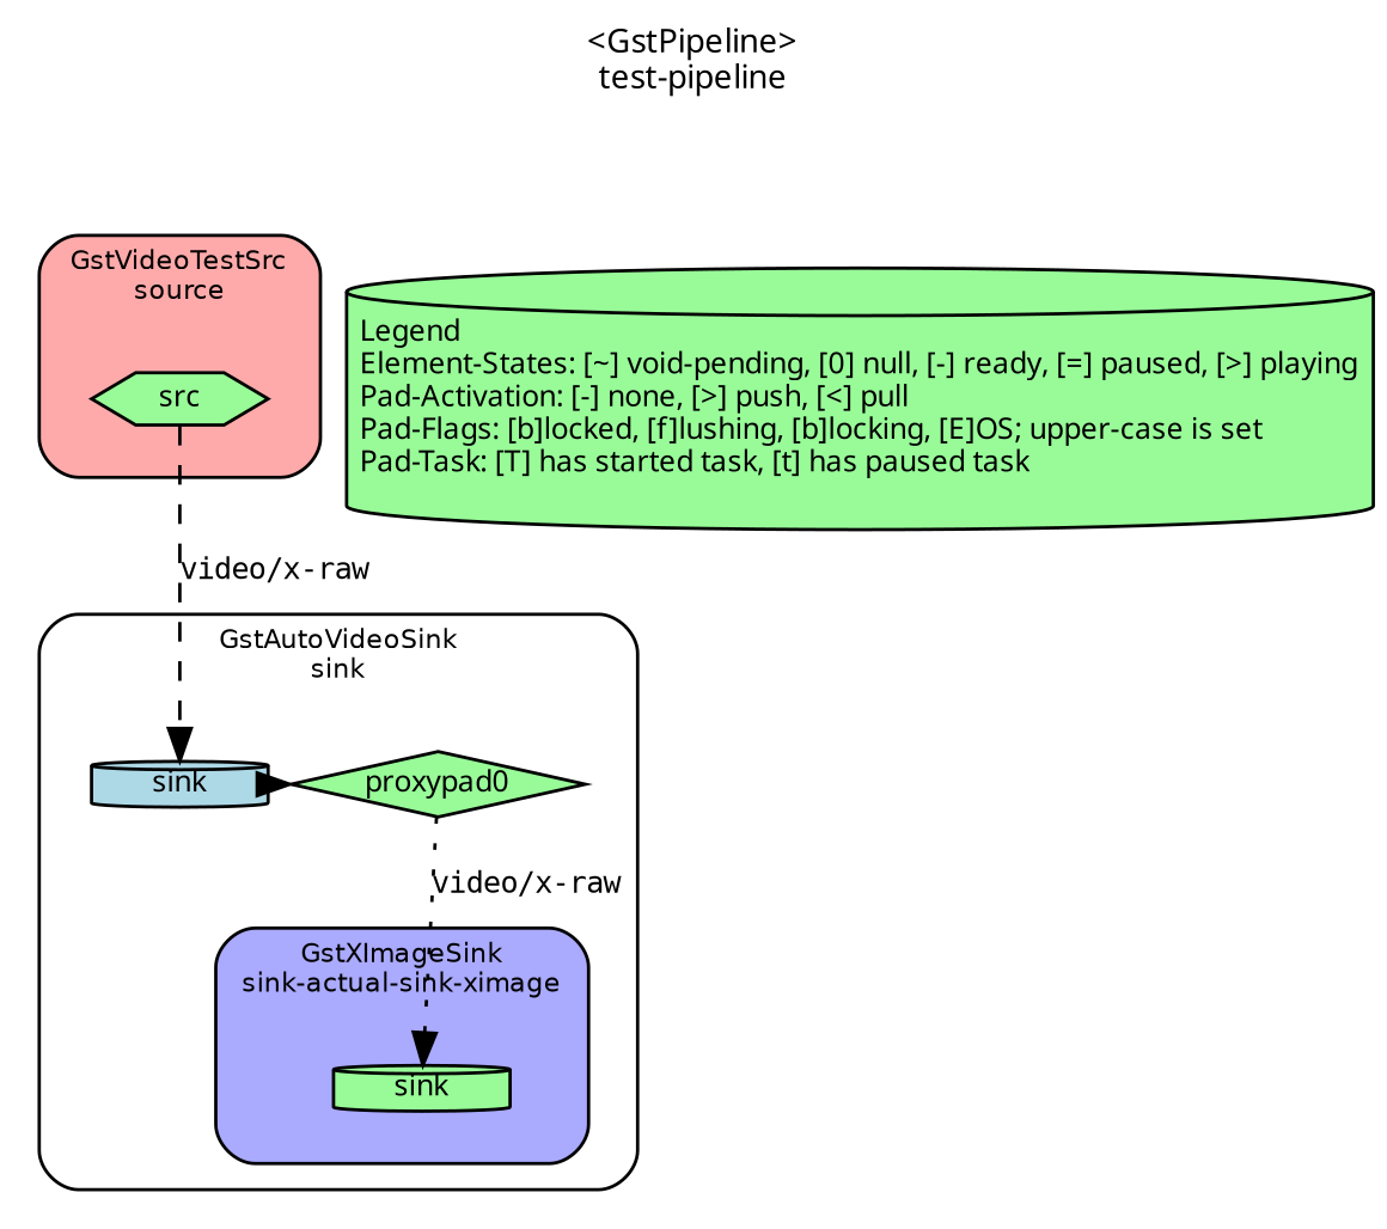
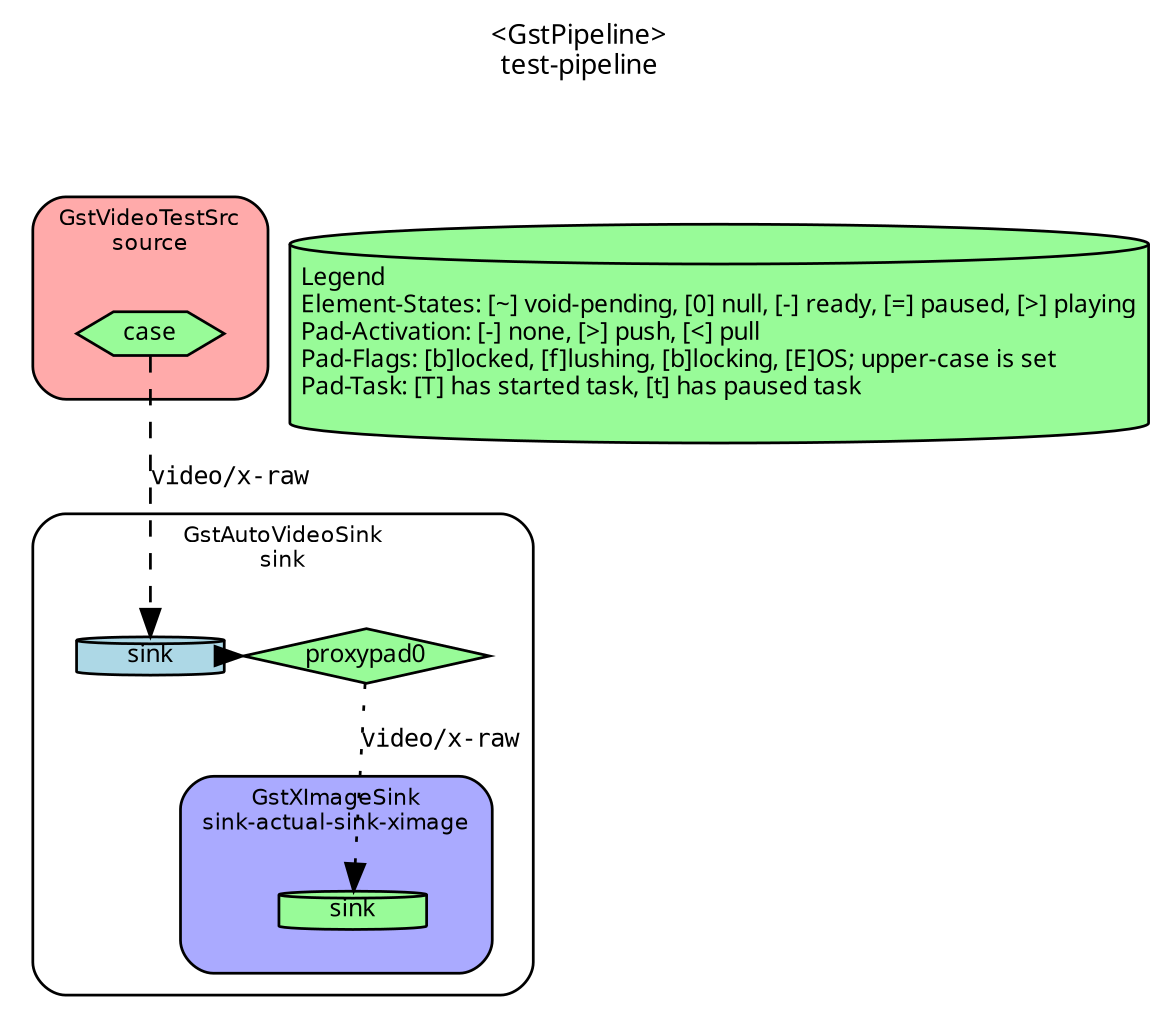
  digraph {
    fontname=sans
    fontsize=10
    label="<GstPipeline>\ntest-pipeline"
    labelloc=t
    nodesep=.1
    rankdir=TB
    ranksep=.2
    node [color=black fillcolor=palegreen fontname=sans fontsize=9 margin="0.0,0.0" shape=cylinder style="filled,solid"]
    edge [fontname=monospace fontsize=9 labelfontsize=6 style=dashed]
    n1 [height=0.2 label=proxypad0 shape=diamond]
    n2 [fillcolor=lightblue height=0.2 label=sink]
    n3 [height=0.2 label=sink]
-   n4 [height=0.2 label=src shape=hexagon]
+   n4 [height=0.2 label=case shape=hexagon]
    n5 [label="Legend\lElement-States: [~] void-pending, [0] null, [-] ready, [=] paused, [>] playing\lPad-Activation: [-] none, [>] push, [<] pull\lPad-Flags: [b]locked, [f]lushing, [b]locking, [E]OS; upper-case is set\lPad-Task: [T] has started task, [t] has paused task\l" margin="0.05,0.05" style=filled color=""]
    subgraph cluster_1 {
      color=black
      fillcolor="#ffffff"
      fontname="Bitstream Vera Sans"
      fontsize=8
      label="GstAutoVideoSink\nsink"
      style="filled,rounded"
      subgraph cluster_2 {
        color=black
        fillcolor="#ffffff"
        fontname="Bitstream Vera Sans"
        fontsize=8
        label=""
        style=invis
        n1
        n2
      }
      subgraph cluster_3 {
        color=black
        fillcolor="#aaaaff"
        fontname="Bitstream Vera Sans"
        fontsize=8
        label="GstXImageSink\nsink-actual-sink-ximage"
        style="filled,rounded"
        subgraph cluster_4 {
          color=black
          fillcolor="#aaaaff"
          fontname="Bitstream Vera Sans"
          fontsize=8
          label=""
          style=invis
          n3
        }
      }
    }
    subgraph cluster_5 {
      color=black
      fillcolor="#ffaaaa"
      fontname="Bitstream Vera Sans"
      fontsize=8
      label="GstVideoTestSrc\nsource"
      style="filled,rounded"
      subgraph cluster_6 {
        color=black
        fillcolor="#ffaaaa"
        fontname="Bitstream Vera Sans"
        fontsize=8
        label=""
        style=invis
        n4
      }
    }
    n1 -> n3 [label="video/x-raw" style=dotted]
    n2 -> n1 [minlen=0]
    n4 -> n2 [label="video/x-raw"]
  }
